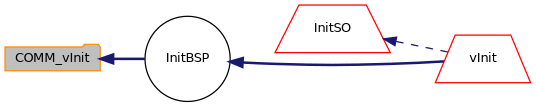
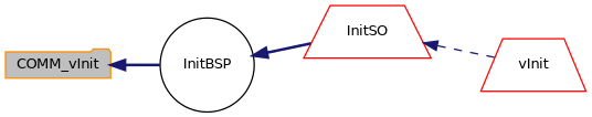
  digraph {
    rankdir=LR
    node [color=red fillcolor=white fontname=Helvetica fontsize=10 shape=trapezium style=filled]
    edge [color=midnightblue dir=back fontname=Helvetica fontsize=10 labelfontname=Helvetica labelfontsize=10 style=bold]
    n1 [color=darkorange fillcolor=grey75 fontcolor=black height=0.2 label=COMM_vInit shape=folder width=0.4]
    n2 [color=black height=0.2 label=InitBSP shape=circle width=0.4]
    n3 [height=0.2 label=InitSO width=0.4]
    n4 [height=0.2 label=vInit width=0.4]
    n1 -> n2
-   n2 -> n4
+   n2 -> n3
    n3 -> n4 [style=dashed]
  }
